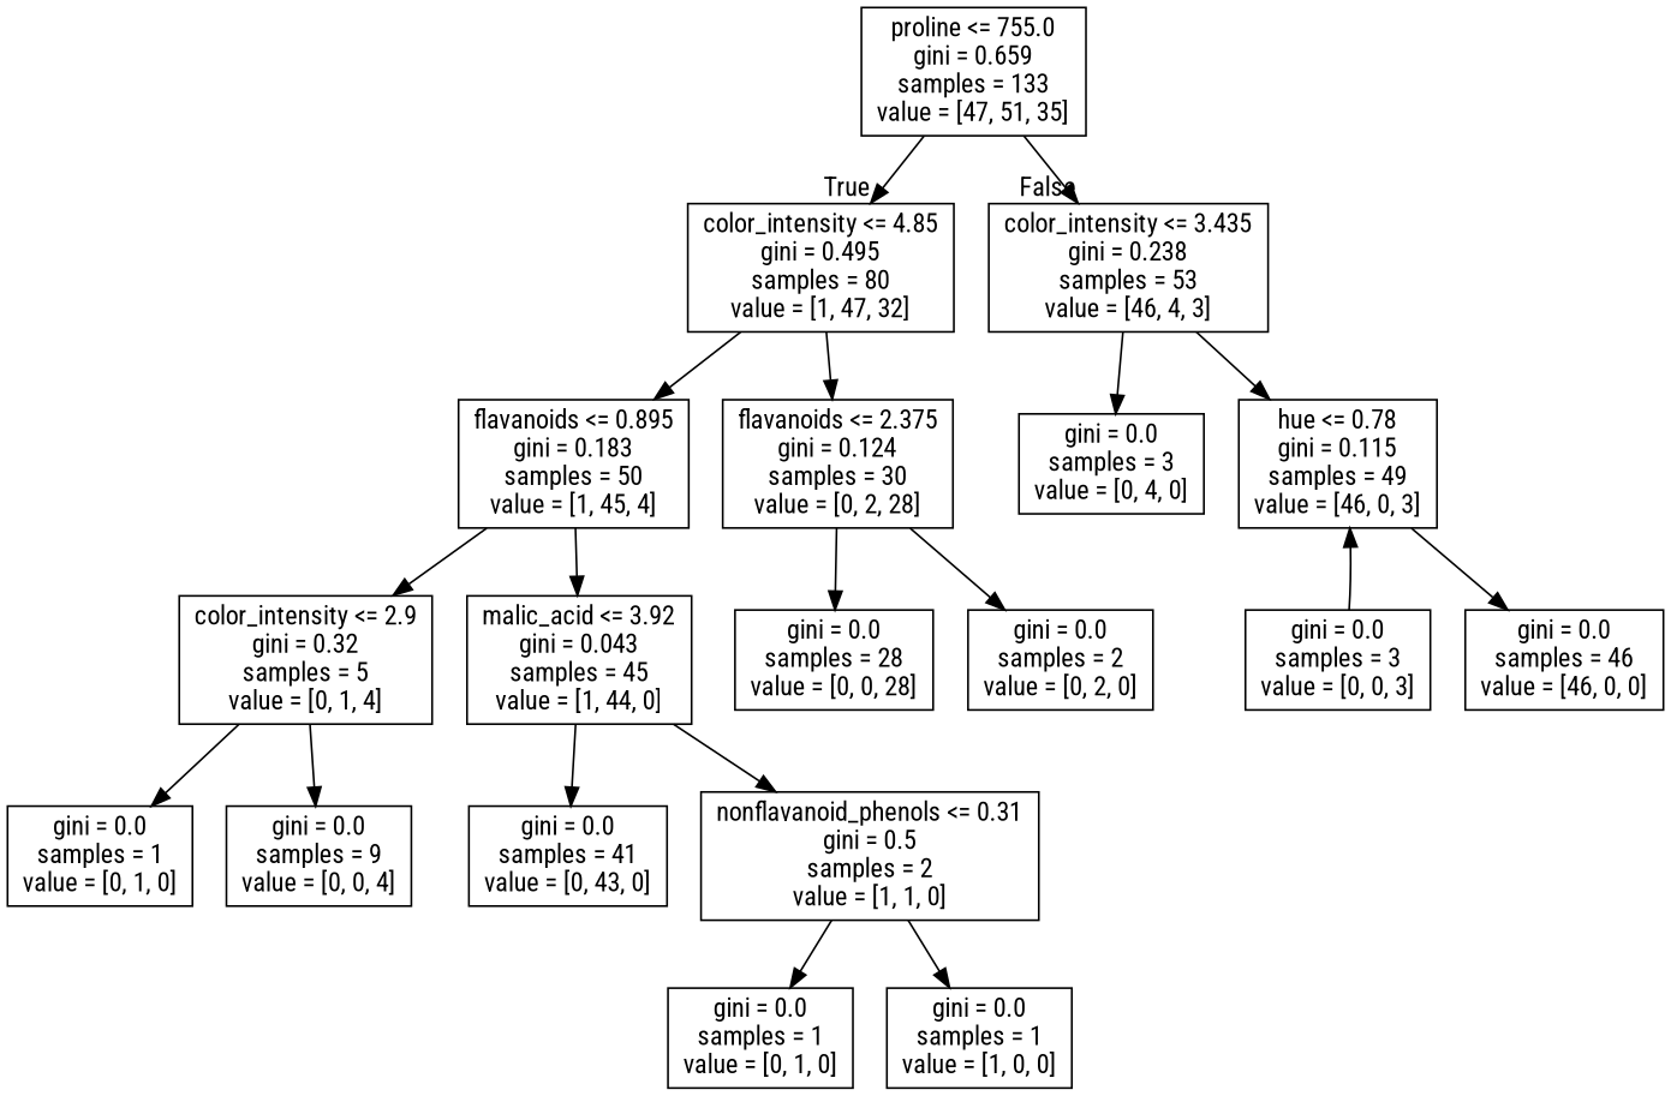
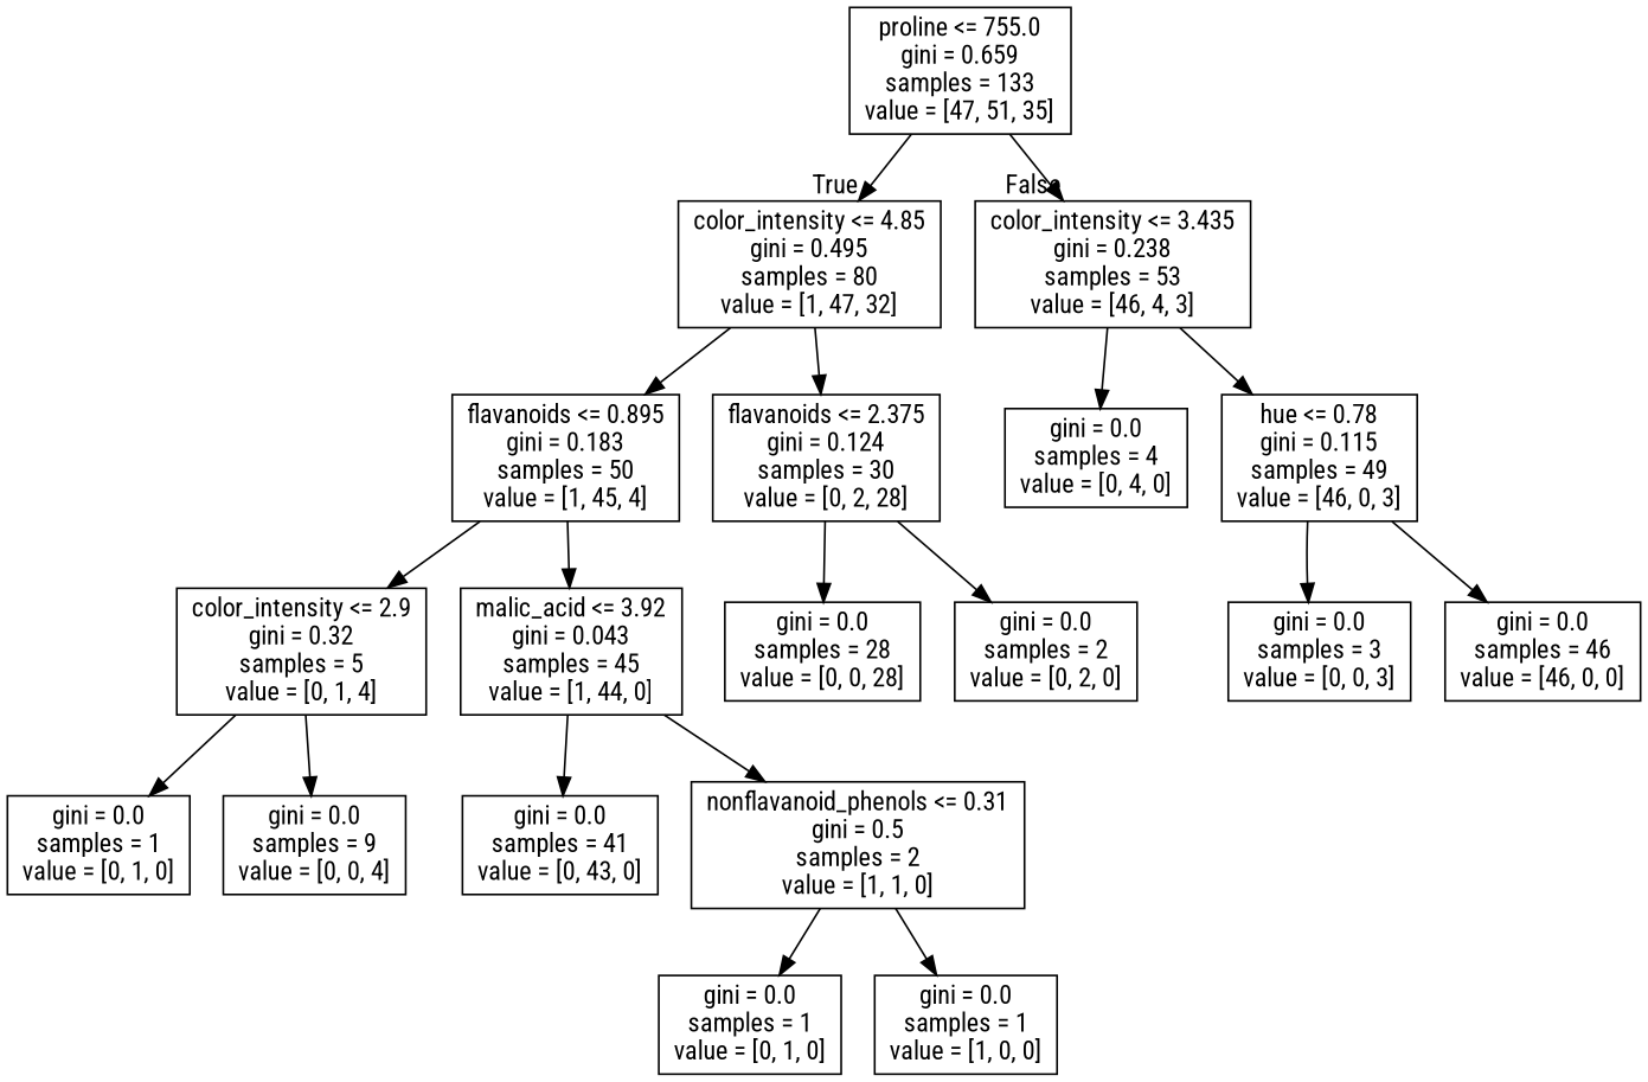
  digraph {
    fontname="Roboto Condensed"
    node [fontname="Roboto Condensed" shape=box]
    edge [fontname="Roboto Condensed"]
    n1 [label="proline <= 755.0\ngini = 0.659\nsamples = 133\nvalue = [47, 51, 35]"]
    n2 [label="color_intensity <= 4.85\ngini = 0.495\nsamples = 80\nvalue = [1, 47, 32]"]
    n3 [label="color_intensity <= 3.435\ngini = 0.238\nsamples = 53\nvalue = [46, 4, 3]"]
    n4 [label="flavanoids <= 0.895\ngini = 0.183\nsamples = 50\nvalue = [1, 45, 4]"]
    n5 [label="flavanoids <= 2.375\ngini = 0.124\nsamples = 30\nvalue = [0, 2, 28]"]
-   n6 [label="gini = 0.0\nsamples = 3\nvalue = [0, 4, 0]"]
+   n6 [label="gini = 0.0\nsamples = 4\nvalue = [0, 4, 0]"]
    n7 [label="hue <= 0.78\ngini = 0.115\nsamples = 49\nvalue = [46, 0, 3]"]
    n8 [label="color_intensity <= 2.9\ngini = 0.32\nsamples = 5\nvalue = [0, 1, 4]"]
    n9 [label="malic_acid <= 3.92\ngini = 0.043\nsamples = 45\nvalue = [1, 44, 0]"]
    n10 [label="gini = 0.0\nsamples = 28\nvalue = [0, 0, 28]"]
    n11 [label="gini = 0.0\nsamples = 2\nvalue = [0, 2, 0]"]
    n12 [label="gini = 0.0\nsamples = 1\nvalue = [0, 1, 0]"]
    n13 [label="gini = 0.0\nsamples = 9\nvalue = [0, 0, 4]"]
    n14 [label="gini = 0.0\nsamples = 41\nvalue = [0, 43, 0]"]
    n15 [label="nonflavanoid_phenols <= 0.31\ngini = 0.5\nsamples = 2\nvalue = [1, 1, 0]"]
    n16 [label="gini = 0.0\nsamples = 1\nvalue = [0, 1, 0]"]
    n17 [label="gini = 0.0\nsamples = 1\nvalue = [1, 0, 0]"]
    n18 [label="gini = 0.0\nsamples = 3\nvalue = [0, 0, 3]"]
    n19 [label="gini = 0.0\nsamples = 46\nvalue = [46, 0, 0]"]
    n1 -> n2 [headlabel=True labelangle=45 labeldistance=2.5]
    n1 -> n3 [headlabel=False labelangle=-45 labeldistance=2.5]
    n2 -> n4
    n2 -> n5
    n3 -> n6
    n3 -> n7
    n4 -> n8
    n4 -> n9
    n5 -> n10
    n5 -> n11
-   n18 -> n7
+   n7 -> n18
    n7 -> n19
    n8 -> n12
    n8 -> n13
    n9 -> n14
    n9 -> n15
    n15 -> n16
    n15 -> n17
  }
